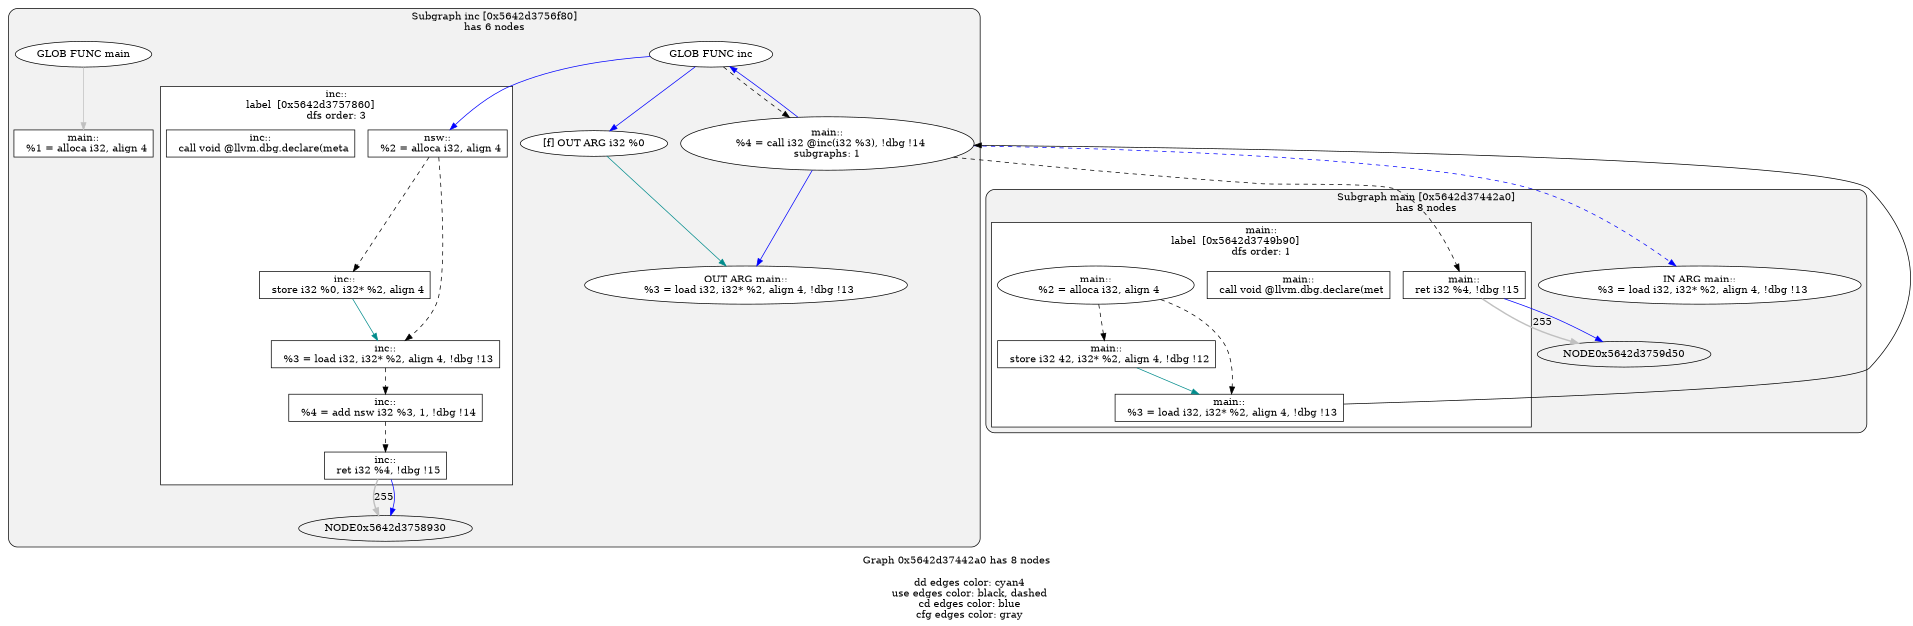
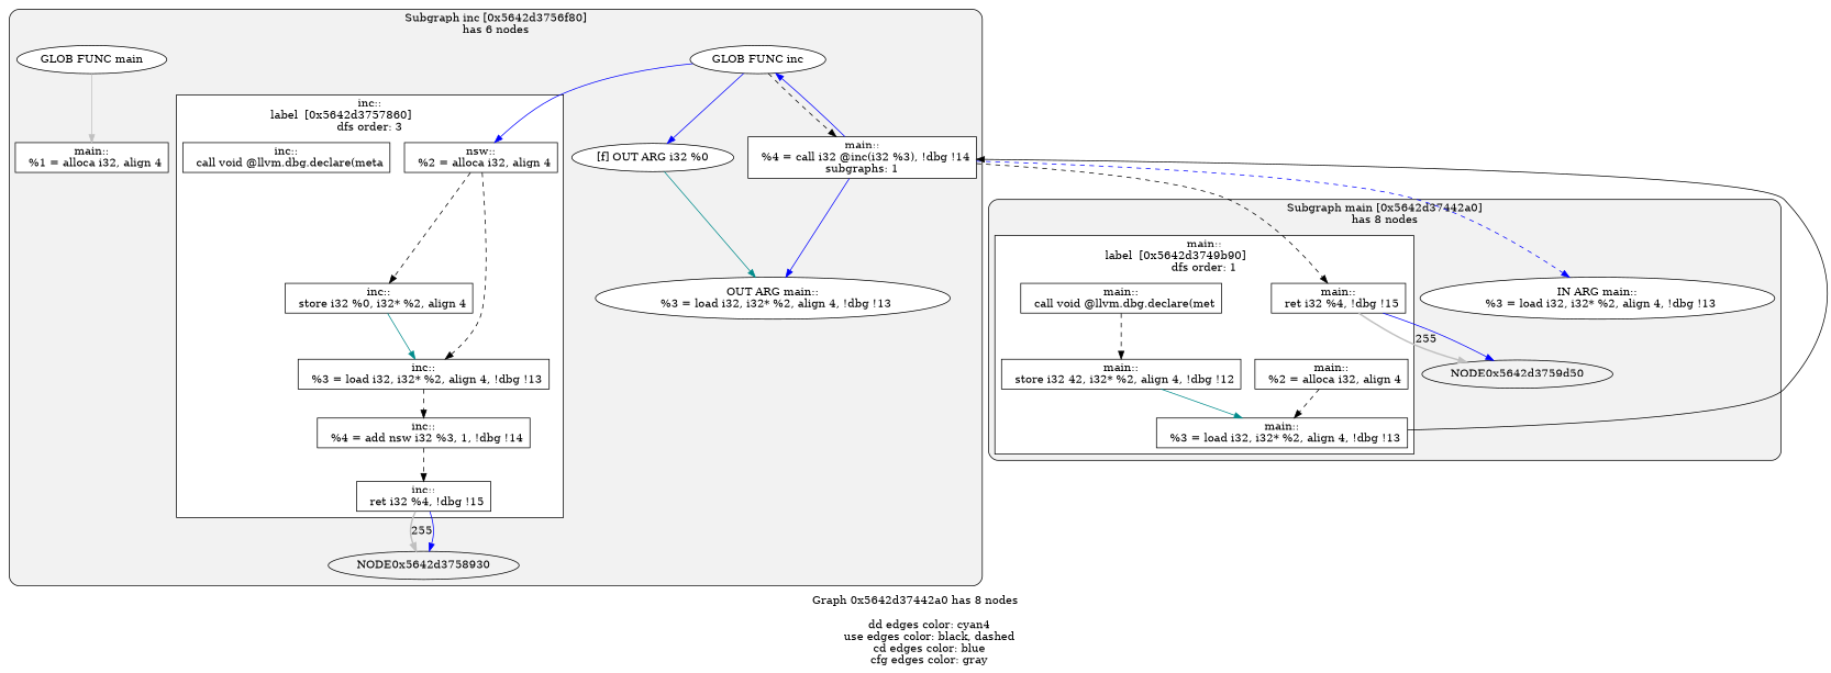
  digraph {
    compound=true
    label="Graph 0x5642d37442a0 has 8 nodes\n\n	dd edges color: cyan4\n	use edges color: black, dashed\n	cd edges color: blue\n	cfg edges color: gray"
    node [fillcolor=white shape=rect style=filled]
    edge [color=black rank=max]
    n1 [label="inc::\n  store i32 %0, i32* %2, align 4"]
    n2 [label="nsw::\n  %2 = alloca i32, align 4"]
    n3 [label="inc::\n  call void @llvm.dbg.declare(meta"]
    n4 [label="inc::\n  %3 = load i32, i32* %2, align 4, !dbg !13"]
    n5 [label="inc::\n  %4 = add nsw i32 %3, 1, !dbg !14"]
    n6 [label="inc::\n  ret i32 %4, !dbg !15"]
    n7 [label="[f] OUT ARG i32 %0" shape=""]
    n8 [label="OUT ARG main::\n  %3 = load i32, i32* %2, align 4, !dbg !13" shape=""]
    NODE0x5642d3758930 [fillcolor="" shape="" style=""]
    n10 [label="GLOB FUNC inc" shape=""]
-   n11 [label="main::\n  %4 = call i32 @inc(i32 %3), !dbg !14\nsubgraphs: 1" shape=ellipse]
+   n11 [label="main::\n  %4 = call i32 @inc(i32 %3), !dbg !14\nsubgraphs: 1"]
    n12 [label="GLOB FUNC main" shape=""]
    n13 [label="main::\n  %1 = alloca i32, align 4"]
-   n14 [label="main::\n  %2 = alloca i32, align 4" shape=ellipse]
+   n14 [label="main::\n  %2 = alloca i32, align 4"]
    n15 [label="main::\n  call void @llvm.dbg.declare(met"]
    n16 [label="main::\n  store i32 42, i32* %2, align 4, !dbg !12"]
    n17 [label="main::\n  %3 = load i32, i32* %2, align 4, !dbg !13"]
    n18 [label="main::\n  ret i32 %4, !dbg !15"]
    n19 [label="IN ARG main::\n  %3 = load i32, i32* %2, align 4, !dbg !13" shape=""]
    NODE0x5642d3759d50 [fillcolor="" shape="" style=""]
    subgraph cluster_1 {
      fillcolor=gray95
      label="Subgraph inc [0x5642d3756f80]\nhas 6 nodes\n"
      style="filled, rounded"
      n7
      n8
      NODE0x5642d3758930
      n10
      n11
      n12
      n13
      subgraph cluster_2 {
        fillcolor=white
        label="inc::\nlabel  [0x5642d3757860]		\ndfs order: 3"
        style=filled
        n1
        n2
        n3
        n4
        n5
        n6
      }
    }
    subgraph cluster_3 {
      fillcolor=gray95
      label="Subgraph main [0x5642d37442a0]\nhas 8 nodes\n"
      style="filled, rounded"
      n19
      NODE0x5642d3759d50
      subgraph cluster_4 {
        fillcolor=white
        label="main::\nlabel  [0x5642d3749b90]		\ndfs order: 1"
        style=filled
        n14
        n15
        n16
        n17
        n18
      }
    }
    n1 -> n4 [color=cyan4]
    n2 -> n1 [style=dashed]
    n2 -> n4 [style=dashed]
    n4 -> n5 [style=dashed]
    n5 -> n6 [style=dashed]
    n6 -> NODE0x5642d3758930 [color=gray label=255 penwidth=2 rank=""]
    n6 -> NODE0x5642d3758930 [color=blue rank=""]
    n7 -> n8 [color=cyan4]
    n10 -> n2 [color=blue rank=""]
    n10 -> n7 [color=blue rank=""]
    n10 -> n11 [style=dashed]
    n11 -> n8 [color=blue rank=""]
    n11 -> n10 [color=blue rank=""]
    n11 -> n18 [style=dashed]
    n11 -> n19 [color=blue style=dashed rank=""]
    n12 -> n13 [color=gray rank=""]
-   n14 -> n16 [style=dashed]
+   n15 -> n16 [style=dashed]
    n14 -> n17 [style=dashed]
    n16 -> n17 [color=cyan4]
    n17 -> n11 [style=solid]
    n18 -> NODE0x5642d3759d50 [color=gray label=255 penwidth=2 rank=""]
    n18 -> NODE0x5642d3759d50 [color=blue rank=""]
  }
